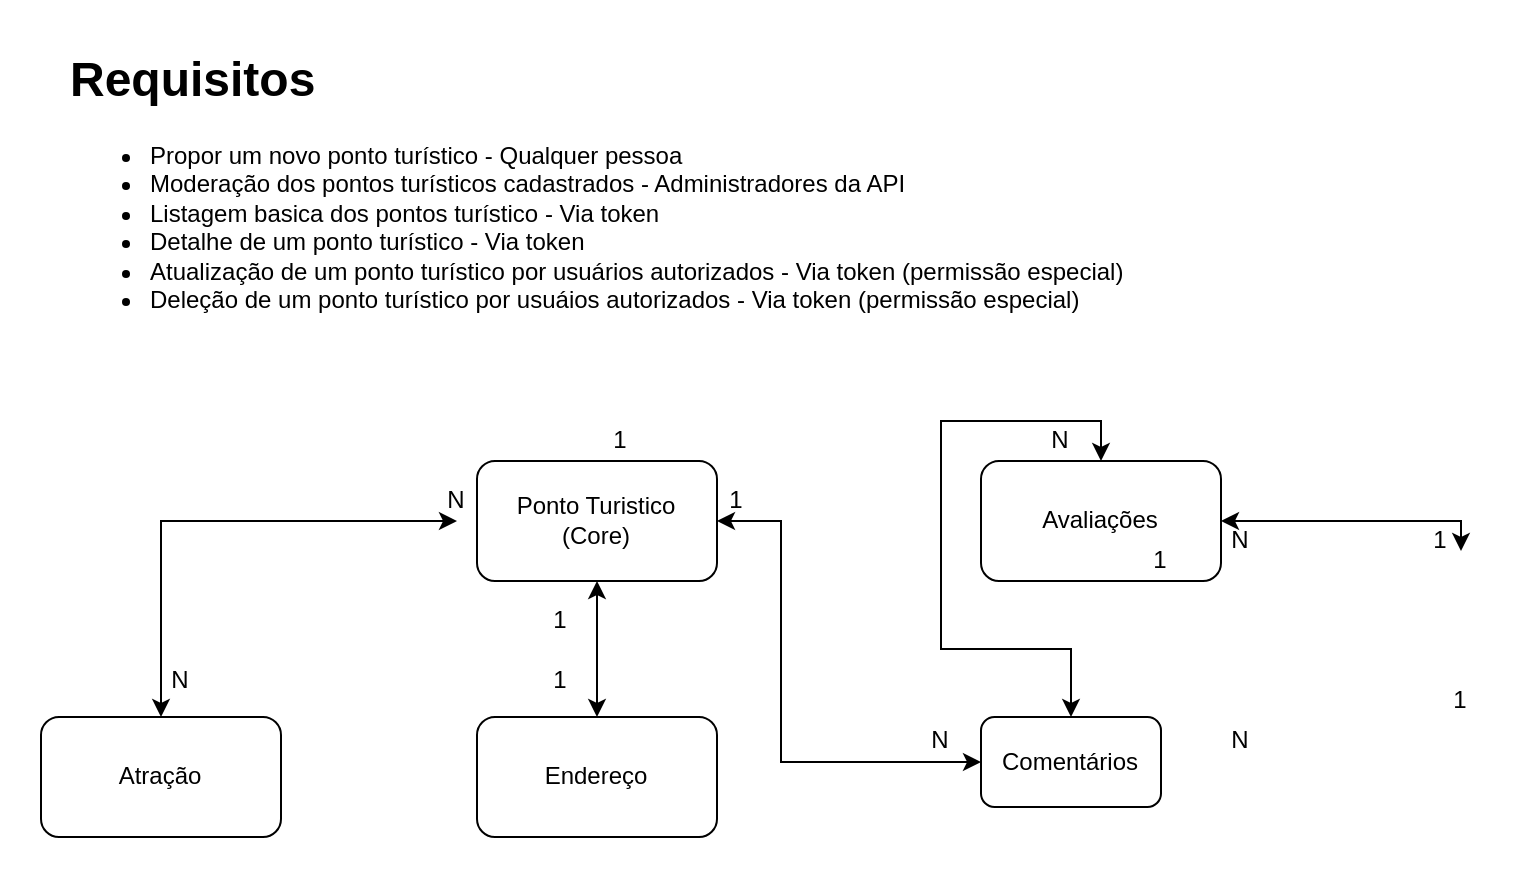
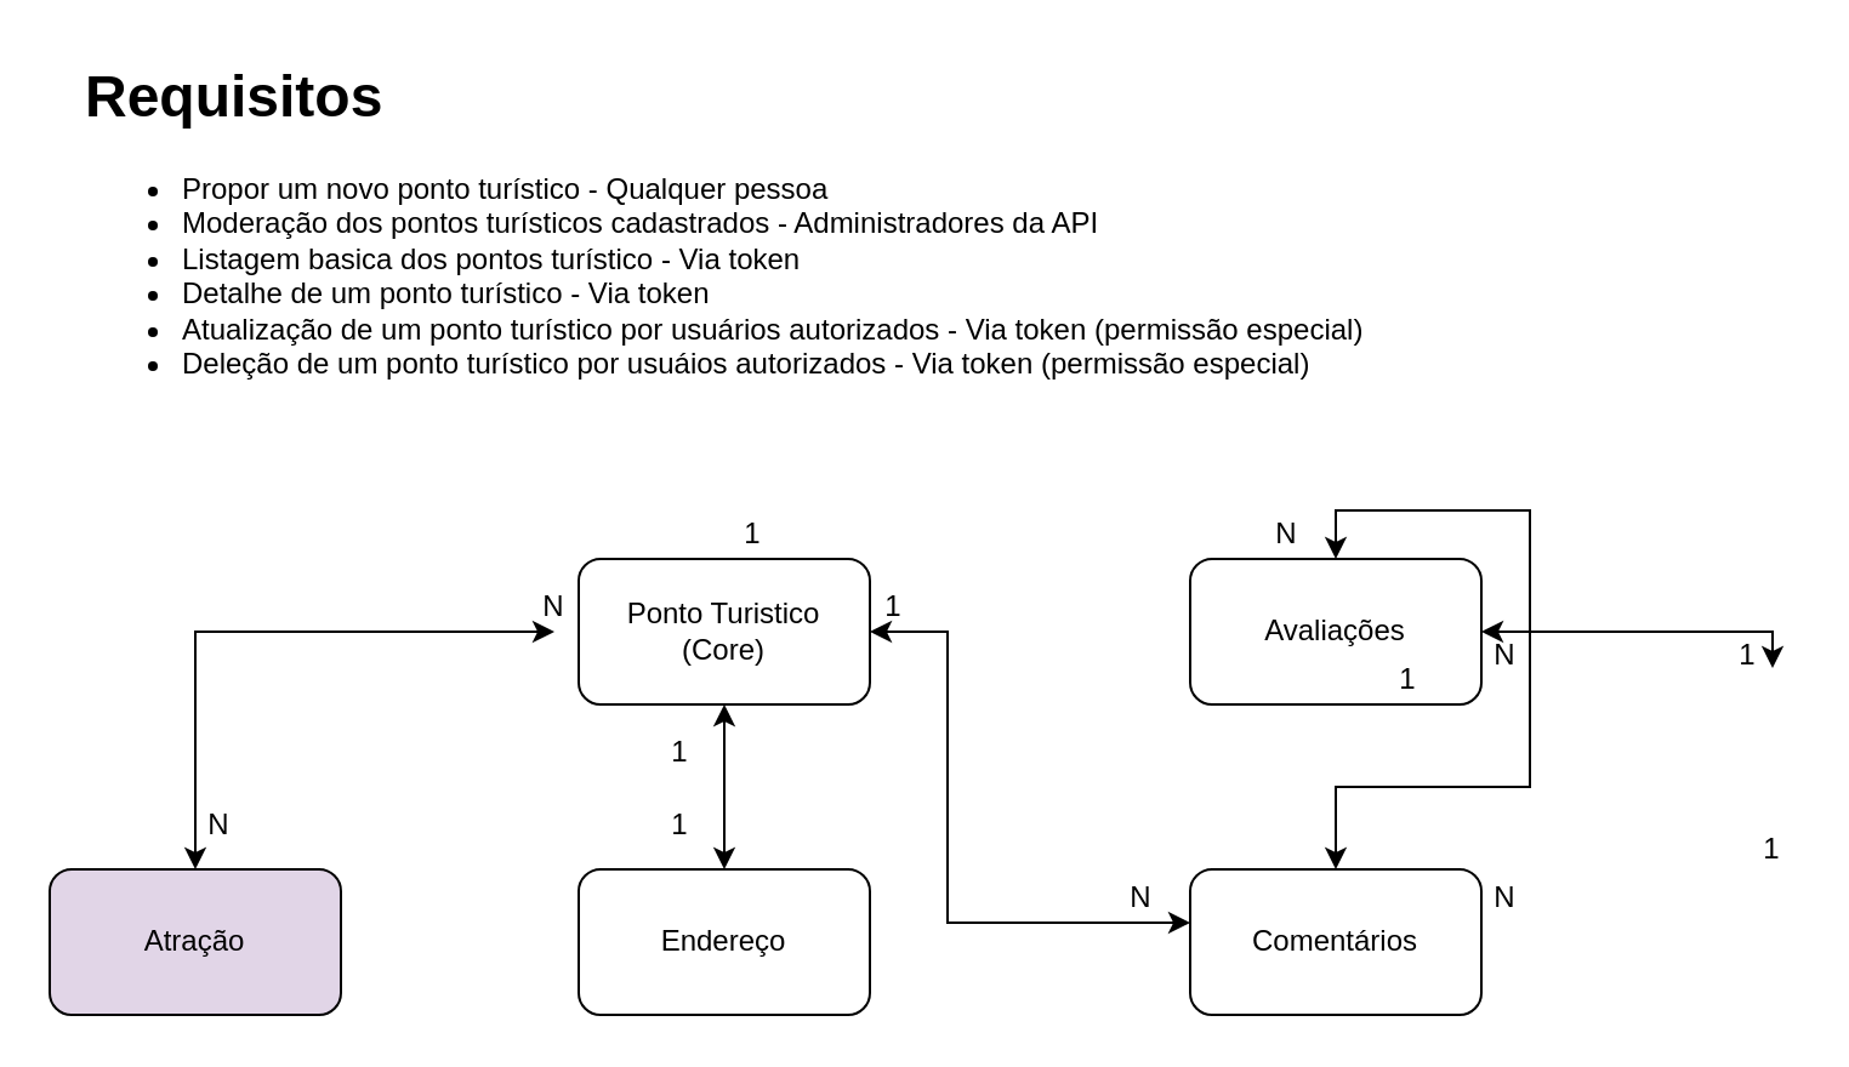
  <mxCell id="0" />
  <mxCell id="1" parent="0" />
- <mxCell id="2" value="Atração" style="rounded=1;whiteSpace=wrap;html=1;" vertex="1" parent="1"><mxGeometry x="20" y="358" width="120" height="60" as="geometry" /></mxCell>
+ <mxCell id="2" value="Atração" style="rounded=1;whiteSpace=wrap;html=1;fillColor=#e1d5e7;" vertex="1" parent="1"><mxGeometry x="20" y="358" width="120" height="60" as="geometry" /></mxCell>
  <mxCell id="3" style="edgeStyle=orthogonalEdgeStyle;rounded=0;orthogonalLoop=1;jettySize=auto;html=1;entryX=0.5;entryY=0;entryDx=0;entryDy=0;startArrow=classic;startFill=1;" edge="1" parent="1" source="4" target="8"><mxGeometry relative="1" as="geometry" /></mxCell>
  <mxCell id="4" value="Ponto Turistico &lt;br&gt;(Core)" style="rounded=1;whiteSpace=wrap;html=1;" vertex="1" parent="1"><mxGeometry x="238" y="230" width="120" height="60" as="geometry" /></mxCell>
  <mxCell id="5" style="edgeStyle=orthogonalEdgeStyle;rounded=0;orthogonalLoop=1;jettySize=auto;html=1;startArrow=classic;startFill=1;entryX=1;entryY=0.5;entryDx=0;entryDy=0;exitX=1;exitY=0.75;exitDx=0;exitDy=0;" edge="1" parent="1" source="25" target="19"><mxGeometry relative="1" as="geometry"><Array as="points"><mxPoint x="730" y="260" /></Array></mxGeometry></mxCell>
  <mxCell id="6" style="edgeStyle=orthogonalEdgeStyle;rounded=0;orthogonalLoop=1;jettySize=auto;html=1;entryX=1;entryY=0.5;entryDx=0;entryDy=0;startArrow=classic;startFill=1;" edge="1" parent="1" source="7" target="4"><mxGeometry relative="1" as="geometry"><Array as="points"><mxPoint x="390" y="380" /><mxPoint x="390" y="260" /></Array></mxGeometry></mxCell>
- <mxCell id="7" value="Comentários" style="rounded=1;whiteSpace=wrap;html=1;" vertex="1" parent="1"><mxGeometry x="490" y="358" width="90" height="45" as="geometry" /></mxCell>
+ <mxCell id="7" value="Comentários" style="rounded=1;whiteSpace=wrap;html=1;" vertex="1" parent="1"><mxGeometry x="490" y="358" width="120" height="60" as="geometry" /></mxCell>
  <mxCell id="8" value="Endereço" style="rounded=1;whiteSpace=wrap;html=1;" vertex="1" parent="1"><mxGeometry x="238" y="358" width="120" height="60" as="geometry" /></mxCell>
  <mxCell id="9" value="N" style="text;html=1;strokeColor=none;fillColor=none;align=center;verticalAlign=middle;whiteSpace=wrap;rounded=0;" vertex="1" parent="1"><mxGeometry x="80" y="330" width="20" height="20" as="geometry" /></mxCell>
  <mxCell id="10" value="&lt;h1&gt;Requisitos&lt;/h1&gt;&lt;p&gt;&lt;/p&gt;&lt;ul&gt;&lt;li&gt;Propor um novo ponto turístico - Qualquer pessoa&lt;/li&gt;&lt;li&gt;Moderação dos pontos turísticos cadastrados - Administradores da API&lt;/li&gt;&lt;li&gt;Listagem basica dos pontos turístico - Via token&lt;/li&gt;&lt;li&gt;Detalhe de um ponto turístico - Via token&lt;/li&gt;&lt;li&gt;Atualização de um ponto turístico por usuários autorizados - Via token (permissão especial)&lt;/li&gt;&lt;li&gt;Deleção de um ponto turístico por usuáios autorizados - Via token (permissão especial)&lt;/li&gt;&lt;/ul&gt;&lt;p&gt;&lt;/p&gt;" style="text;html=1;strokeColor=none;fillColor=none;spacing=5;spacingTop=-20;whiteSpace=wrap;overflow=hidden;rounded=0;" vertex="1" parent="1"><mxGeometry x="30" y="20" width="540" height="170" as="geometry" /></mxCell>
  <mxCell id="11" style="edgeStyle=orthogonalEdgeStyle;rounded=0;orthogonalLoop=1;jettySize=auto;html=1;exitX=0.5;exitY=1;exitDx=0;exitDy=0;startArrow=classic;startFill=1;" edge="1" parent="1" source="12" target="2"><mxGeometry relative="1" as="geometry"><Array as="points"><mxPoint x="80" y="260" /></Array></mxGeometry></mxCell>
  <mxCell id="12" value="N" style="text;html=1;strokeColor=none;fillColor=none;align=center;verticalAlign=middle;whiteSpace=wrap;rounded=0;" vertex="1" parent="1"><mxGeometry x="218" y="240" width="20" height="20" as="geometry" /></mxCell>
  <mxCell id="13" value="1" style="text;html=1;strokeColor=none;fillColor=none;align=center;verticalAlign=middle;whiteSpace=wrap;rounded=0;" vertex="1" parent="1"><mxGeometry x="270" y="300" width="20" height="20" as="geometry" /></mxCell>
  <mxCell id="14" value="1" style="text;html=1;strokeColor=none;fillColor=none;align=center;verticalAlign=middle;whiteSpace=wrap;rounded=0;" vertex="1" parent="1"><mxGeometry x="270" y="330" width="20" height="20" as="geometry" /></mxCell>
  <mxCell id="15" value="1" style="text;html=1;strokeColor=none;fillColor=none;align=center;verticalAlign=middle;whiteSpace=wrap;rounded=0;" vertex="1" parent="1"><mxGeometry x="720" y="340" width="20" height="20" as="geometry" /></mxCell>
  <mxCell id="16" value="1" style="text;html=1;strokeColor=none;fillColor=none;align=center;verticalAlign=middle;whiteSpace=wrap;rounded=0;" vertex="1" parent="1"><mxGeometry x="358" y="240" width="20" height="20" as="geometry" /></mxCell>
  <mxCell id="17" value="N" style="text;html=1;strokeColor=none;fillColor=none;align=center;verticalAlign=middle;whiteSpace=wrap;rounded=0;" vertex="1" parent="1"><mxGeometry x="460" y="360" width="20" height="20" as="geometry" /></mxCell>
  <mxCell id="18" style="edgeStyle=orthogonalEdgeStyle;rounded=0;orthogonalLoop=1;jettySize=auto;html=1;startArrow=classic;startFill=1;exitX=0.5;exitY=0;exitDx=0;exitDy=0;" edge="1" parent="1" source="19" target="7"><mxGeometry relative="1" as="geometry" /></mxCell>
  <mxCell id="19" value="Avaliações" style="rounded=1;whiteSpace=wrap;html=1;" vertex="1" parent="1"><mxGeometry x="490" y="230" width="120" height="60" as="geometry" /></mxCell>
  <mxCell id="20" value="1" style="text;html=1;strokeColor=none;fillColor=none;align=center;verticalAlign=middle;whiteSpace=wrap;rounded=0;" vertex="1" parent="1"><mxGeometry x="570" y="270" width="20" height="20" as="geometry" /></mxCell>
  <mxCell id="21" value="N" style="text;html=1;strokeColor=none;fillColor=none;align=center;verticalAlign=middle;whiteSpace=wrap;rounded=0;" vertex="1" parent="1"><mxGeometry x="610" y="360" width="20" height="20" as="geometry" /></mxCell>
  <mxCell id="22" value="N" style="text;html=1;strokeColor=none;fillColor=none;align=center;verticalAlign=middle;whiteSpace=wrap;rounded=0;" vertex="1" parent="1"><mxGeometry x="610" y="260" width="20" height="20" as="geometry" /></mxCell>
  <mxCell id="23" value="N" style="text;html=1;strokeColor=none;fillColor=none;align=center;verticalAlign=middle;whiteSpace=wrap;rounded=0;" vertex="1" parent="1"><mxGeometry x="520" y="210" width="20" height="20" as="geometry" /></mxCell>
  <mxCell id="24" value="1" style="text;html=1;strokeColor=none;fillColor=none;align=center;verticalAlign=middle;whiteSpace=wrap;rounded=0;" vertex="1" parent="1"><mxGeometry x="300" y="210" width="20" height="20" as="geometry" /></mxCell>
  <mxCell id="25" value="1" style="text;html=1;strokeColor=none;fillColor=none;align=center;verticalAlign=middle;whiteSpace=wrap;rounded=0;" vertex="1" parent="1"><mxGeometry x="710" y="260" width="20" height="20" as="geometry" /></mxCell>
